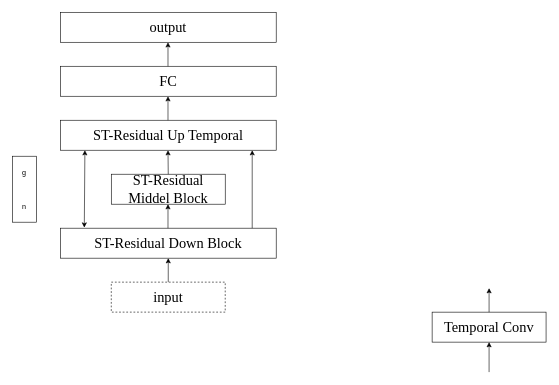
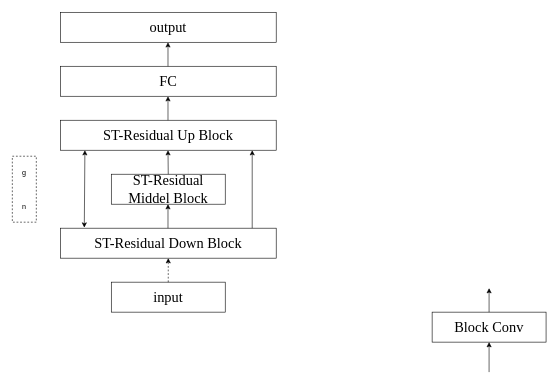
  <mxCell id="0" />
  <mxCell id="1" parent="0" />
- <mxCell id="2" value="&lt;font face=&quot;Times New Roman&quot; style=&quot;font-size: 24px;&quot;&gt;input&lt;/font&gt;" style="rounded=0;whiteSpace=wrap;html=1;labelBackgroundColor=none;dashed=1;" vertex="1" parent="1"><mxGeometry x="185" y="470" width="190" height="50" as="geometry" /></mxCell>
- <mxCell id="3" value="" style="endArrow=classic;html=1;rounded=0;exitX=0.5;exitY=0;exitDx=0;exitDy=0;entryX=0.5;entryY=1;entryDx=0;entryDy=0;labelBackgroundColor=none;fontColor=default;" edge="1" parent="1" source="2" target="5"><mxGeometry width="50" height="50" relative="1" as="geometry"><mxPoint x="370" y="570" as="sourcePoint" /><mxPoint x="265" y="430" as="targetPoint" /><Array as="points" /></mxGeometry></mxCell>
+ <mxCell id="2" value="&lt;font face=&quot;Times New Roman&quot; style=&quot;font-size: 24px;&quot;&gt;input&lt;/font&gt;" style="rounded=0;whiteSpace=wrap;html=1;labelBackgroundColor=none;" vertex="1" parent="1"><mxGeometry x="185" y="470" width="190" height="50" as="geometry" /></mxCell>
+ <mxCell id="3" value="" style="endArrow=classic;html=1;rounded=0;exitX=0.5;exitY=0;exitDx=0;exitDy=0;entryX=0.5;entryY=1;entryDx=0;entryDy=0;labelBackgroundColor=none;fontColor=default;dashed=1;" edge="1" parent="1" source="2" target="5"><mxGeometry width="50" height="50" relative="1" as="geometry"><mxPoint x="370" y="570" as="sourcePoint" /><mxPoint x="265" y="430" as="targetPoint" /><Array as="points" /></mxGeometry></mxCell>
  <mxCell id="4" style="edgeStyle=orthogonalEdgeStyle;rounded=0;orthogonalLoop=1;jettySize=auto;html=1;exitX=0.5;exitY=1;exitDx=0;exitDy=0;labelBackgroundColor=none;fontColor=default;" edge="1" parent="1" source="2" target="2"><mxGeometry relative="1" as="geometry" /></mxCell>
  <mxCell id="5" value="&lt;font face=&quot;Times New Roman&quot;&gt;&lt;span style=&quot;font-size: 24px;&quot;&gt;ST-Residual Down Block&lt;/span&gt;&lt;/font&gt;" style="rounded=0;whiteSpace=wrap;html=1;labelBackgroundColor=none;" vertex="1" parent="1"><mxGeometry x="100" y="380" width="360" height="50" as="geometry" /></mxCell>
  <mxCell id="6" value="" style="endArrow=classic;html=1;rounded=0;exitX=0.5;exitY=0;exitDx=0;exitDy=0;entryX=0.5;entryY=1;entryDx=0;entryDy=0;labelBackgroundColor=none;fontColor=default;" edge="1" parent="1"><mxGeometry width="50" height="50" relative="1" as="geometry"><mxPoint x="279.57" y="380" as="sourcePoint" /><mxPoint x="279.57" y="340" as="targetPoint" /><Array as="points" /></mxGeometry></mxCell>
  <mxCell id="7" value="&lt;font face=&quot;Times New Roman&quot;&gt;&lt;span style=&quot;font-size: 24px;&quot;&gt;ST-Residual Middel Block&lt;/span&gt;&lt;/font&gt;" style="rounded=0;whiteSpace=wrap;html=1;labelBackgroundColor=none;" vertex="1" parent="1"><mxGeometry x="185" y="290" width="190" height="50" as="geometry" /></mxCell>
  <mxCell id="8" value="" style="endArrow=classic;html=1;rounded=0;entryX=0.5;entryY=1;entryDx=0;entryDy=0;labelBackgroundColor=none;fontColor=default;" edge="1" parent="1"><mxGeometry width="50" height="50" relative="1" as="geometry"><mxPoint x="280" y="290" as="sourcePoint" /><mxPoint x="279.57" y="250" as="targetPoint" /><Array as="points" /></mxGeometry></mxCell>
- <mxCell id="9" value="&lt;font face=&quot;Times New Roman&quot;&gt;&lt;span style=&quot;font-size: 24px;&quot;&gt;ST-Residual Up Temporal&lt;/span&gt;&lt;/font&gt;" style="rounded=0;whiteSpace=wrap;html=1;labelBackgroundColor=none;" vertex="1" parent="1"><mxGeometry x="100" y="200" width="360" height="50" as="geometry" /></mxCell>
+ <mxCell id="9" value="&lt;font face=&quot;Times New Roman&quot;&gt;&lt;span style=&quot;font-size: 24px;&quot;&gt;ST-Residual Up Block&lt;/span&gt;&lt;/font&gt;" style="rounded=0;whiteSpace=wrap;html=1;labelBackgroundColor=none;" vertex="1" parent="1"><mxGeometry x="100" y="200" width="360" height="50" as="geometry" /></mxCell>
  <mxCell id="10" value="" style="endArrow=classic;html=1;rounded=0;exitX=0.5;exitY=0;exitDx=0;exitDy=0;entryX=0.5;entryY=1;entryDx=0;entryDy=0;labelBackgroundColor=none;fontColor=default;" edge="1" parent="1"><mxGeometry width="50" height="50" relative="1" as="geometry"><mxPoint x="279.57" y="200" as="sourcePoint" /><mxPoint x="279.57" y="160" as="targetPoint" /><Array as="points" /></mxGeometry></mxCell>
  <mxCell id="11" value="&lt;font face=&quot;Times New Roman&quot;&gt;&lt;span style=&quot;font-size: 24px;&quot;&gt;FC&lt;/span&gt;&lt;/font&gt;" style="rounded=0;whiteSpace=wrap;html=1;labelBackgroundColor=none;" vertex="1" parent="1"><mxGeometry x="100" y="110" width="360" height="50" as="geometry" /></mxCell>
  <mxCell id="12" value="" style="endArrow=classic;html=1;rounded=0;exitX=0.5;exitY=0;exitDx=0;exitDy=0;entryX=0.5;entryY=1;entryDx=0;entryDy=0;labelBackgroundColor=none;fontColor=default;" edge="1" parent="1"><mxGeometry width="50" height="50" relative="1" as="geometry"><mxPoint x="279.57" y="110" as="sourcePoint" /><mxPoint x="279.57" y="70" as="targetPoint" /><Array as="points" /></mxGeometry></mxCell>
  <mxCell id="13" value="&lt;font face=&quot;Times New Roman&quot;&gt;&lt;span style=&quot;font-size: 24px;&quot;&gt;output&lt;/span&gt;&lt;/font&gt;" style="rounded=0;whiteSpace=wrap;html=1;labelBackgroundColor=none;" vertex="1" parent="1"><mxGeometry x="100" y="20" width="360" height="50" as="geometry" /></mxCell>
  <mxCell id="14" value="" style="endArrow=classic;startArrow=classic;html=1;rounded=0;exitX=0.884;exitY=0.021;exitDx=0;exitDy=0;exitPerimeter=0;entryX=0.885;entryY=1.035;entryDx=0;entryDy=0;entryPerimeter=0;labelBackgroundColor=none;fontColor=default;" edge="1" parent="1"><mxGeometry width="50" height="50" relative="1" as="geometry"><mxPoint x="140" y="379" as="sourcePoint" /><mxPoint x="141" y="250" as="targetPoint" /></mxGeometry></mxCell>
  <mxCell id="15" value="" style="endArrow=classic;html=1;rounded=0;labelBackgroundColor=none;fontColor=default;" edge="1" parent="1"><mxGeometry width="50" height="50" relative="1" as="geometry"><mxPoint x="420" y="380" as="sourcePoint" /><mxPoint x="420" y="250" as="targetPoint" /></mxGeometry></mxCell>
- <mxCell id="16" value="g&lt;br&gt;&lt;br&gt;&lt;br&gt;&lt;br&gt;n" style="rounded=0;whiteSpace=wrap;html=1;labelBackgroundColor=none;" vertex="1" parent="1"><mxGeometry x="20" y="260" width="40" height="110" as="geometry" /></mxCell>
+ <mxCell id="16" value="g&lt;br&gt;&lt;br&gt;&lt;br&gt;&lt;br&gt;n" style="rounded=0;whiteSpace=wrap;html=1;labelBackgroundColor=none;dashed=1;" vertex="1" parent="1"><mxGeometry x="20" y="260" width="40" height="110" as="geometry" /></mxCell>
  <mxCell id="17" style="edgeStyle=orthogonalEdgeStyle;rounded=0;orthogonalLoop=1;jettySize=auto;html=1;exitX=0.5;exitY=1;exitDx=0;exitDy=0;labelBackgroundColor=none;fontColor=default;" edge="1" parent="1"><mxGeometry relative="1" as="geometry"><mxPoint x="745" y="570" as="sourcePoint" /><mxPoint x="745" y="570" as="targetPoint" /></mxGeometry></mxCell>
- <mxCell id="18" value="&lt;font face=&quot;Times New Roman&quot;&gt;&lt;span style=&quot;font-size: 24px;&quot;&gt;Temporal Conv&lt;/span&gt;&lt;/font&gt;" style="rounded=0;whiteSpace=wrap;html=1;labelBackgroundColor=none;" vertex="1" parent="1"><mxGeometry x="720" y="520" width="190" height="50" as="geometry" /></mxCell>
+ <mxCell id="18" value="&lt;font face=&quot;Times New Roman&quot;&gt;&lt;span style=&quot;font-size: 24px;&quot;&gt;Block Conv&lt;/span&gt;&lt;/font&gt;" style="rounded=0;whiteSpace=wrap;html=1;labelBackgroundColor=none;" vertex="1" parent="1"><mxGeometry x="720" y="520" width="190" height="50" as="geometry" /></mxCell>
  <mxCell id="19" value="" style="endArrow=classic;html=1;rounded=0;exitX=0.5;exitY=0;exitDx=0;exitDy=0;entryX=0.5;entryY=1;entryDx=0;entryDy=0;labelBackgroundColor=none;fontColor=default;" edge="1" parent="1" source="18"><mxGeometry width="50" height="50" relative="1" as="geometry"><mxPoint x="905" y="620" as="sourcePoint" /><mxPoint x="815" y="480" as="targetPoint" /><Array as="points" /></mxGeometry></mxCell>
  <mxCell id="20" style="edgeStyle=orthogonalEdgeStyle;rounded=0;orthogonalLoop=1;jettySize=auto;html=1;exitX=0.5;exitY=1;exitDx=0;exitDy=0;labelBackgroundColor=none;fontColor=default;" edge="1" parent="1" source="18" target="18"><mxGeometry relative="1" as="geometry" /></mxCell>
  <mxCell id="21" value="" style="endArrow=classic;html=1;rounded=0;labelBackgroundColor=none;fontColor=default;entryX=0.5;entryY=1;entryDx=0;entryDy=0;" edge="1" parent="1" target="18"><mxGeometry width="50" height="50" relative="1" as="geometry"><mxPoint x="815" y="620" as="sourcePoint" /><mxPoint x="825" y="490" as="targetPoint" /><Array as="points" /></mxGeometry></mxCell>
